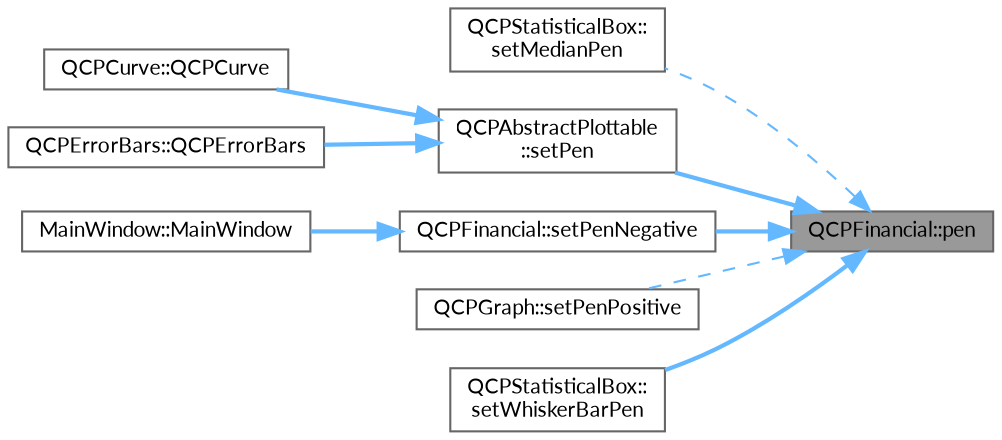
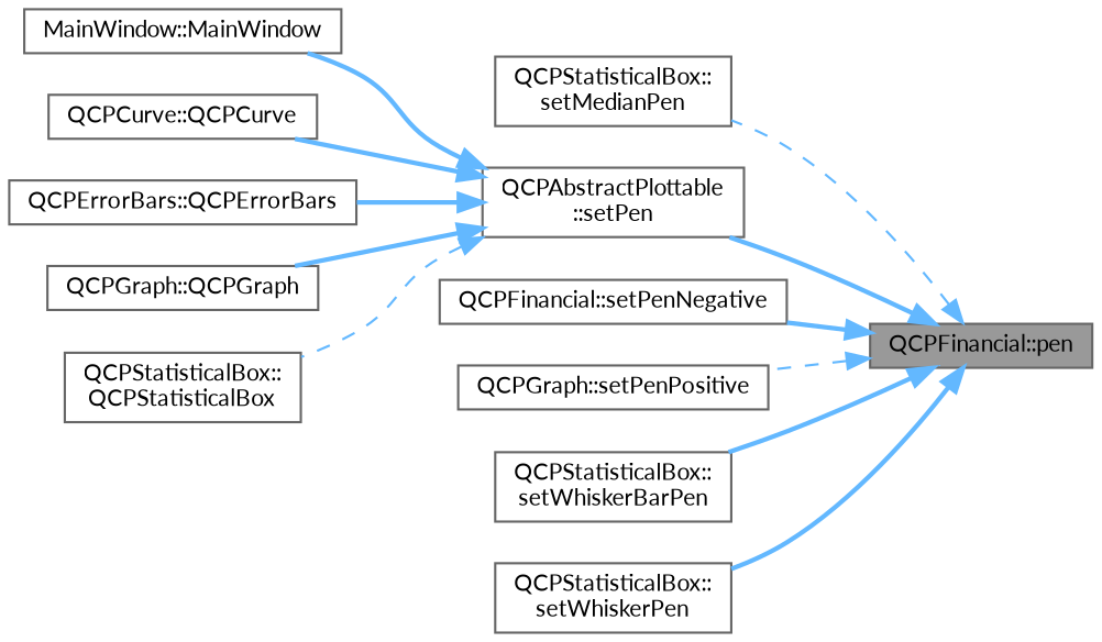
  digraph {
    fontname=Lato
    rankdir=RL
    node [color=grey40 fillcolor=white fontname=Lato fontsize=10 shape=box style=filled]
    edge [color=steelblue1 dir=back fontname=Lato fontsize=10 labelfontname=Helvetica labelfontsize=10 style=bold]
    n1 [color=gray40 fillcolor=grey60 fontcolor=black height=0.2 label="QCPFinancial::pen" width=0.4]
    n2 [height=0.2 label="QCPStatisticalBox::\lsetMedianPen" width=0.4]
    n3 [height=0.2 label="QCPAbstractPlottable\l::setPen" width=0.4]
    n4 [height=0.2 label="QCPFinancial::setPenNegative" width=0.4]
    n5 [height=0.2 label="QCPGraph::setPenPositive" width=0.4]
    n6 [height=0.2 label="QCPStatisticalBox::\lsetWhiskerBarPen" width=0.4]
+   n7 [height=0.2 label="QCPStatisticalBox::\lsetWhiskerPen" width=0.4]
    n8 [height=0.2 label="MainWindow::MainWindow" width=0.4]
    n9 [height=0.2 label="QCPCurve::QCPCurve" width=0.4]
    n10 [height=0.2 label="QCPErrorBars::QCPErrorBars" width=0.4]
+   n11 [height=0.2 label="QCPGraph::QCPGraph" width=0.4]
+   n12 [height=0.2 label="QCPStatisticalBox::\lQCPStatisticalBox" width=0.4]
    n1 -> n2 [style=dashed]
    n1 -> n3
    n1 -> n4
    n1 -> n5 [style=dashed]
    n1 -> n6
-   n4 -> n8
+   n1 -> n7
+   n3 -> n8
    n3 -> n9
    n3 -> n10
+   n3 -> n11
+   n3 -> n12 [style=dashed]
  }
